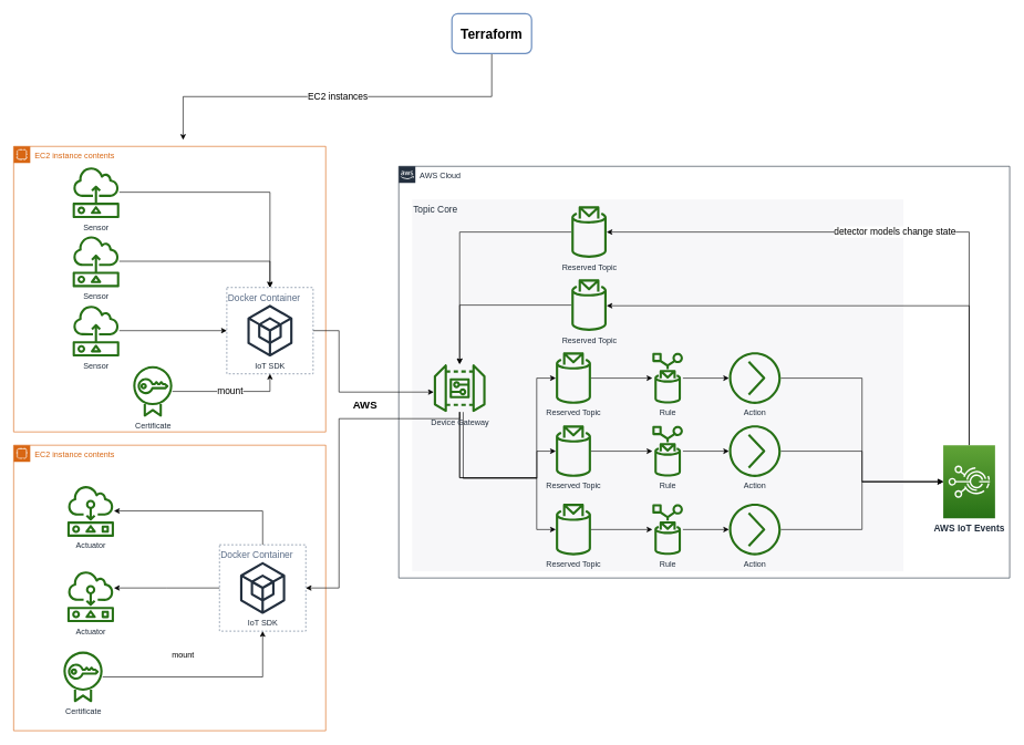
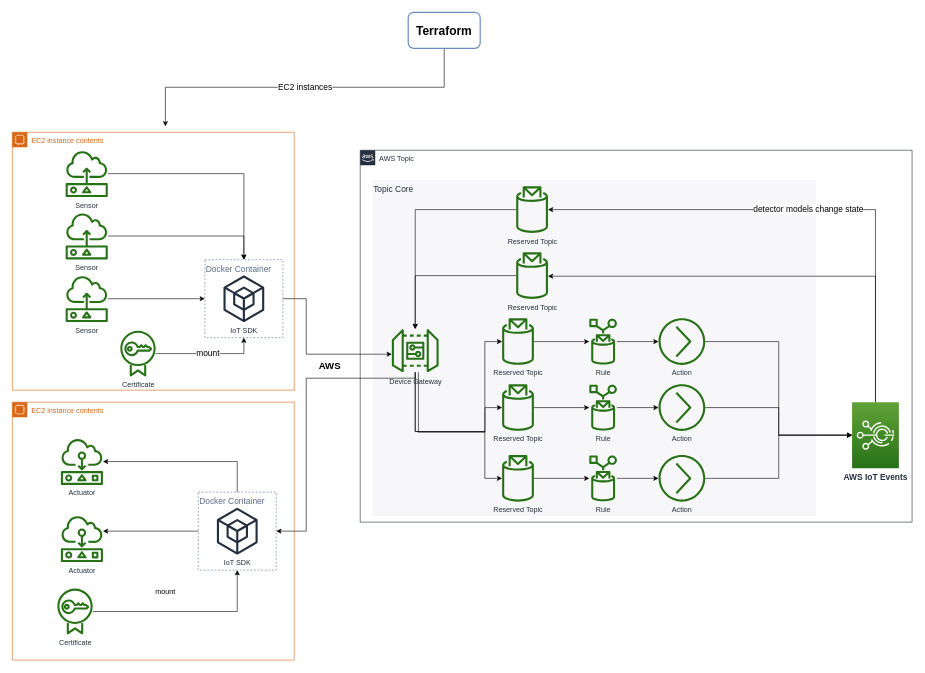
  <mxCell id="0" />
  <mxCell id="1" parent="0" />
  <mxCell id="2" value="EC2 instance contents" style="points=[[0,0],[0.25,0],[0.5,0],[0.75,0],[1,0],[1,0.25],[1,0.5],[1,0.75],[1,1],[0.75,1],[0.5,1],[0.25,1],[0,1],[0,0.75],[0,0.5],[0,0.25]];outlineConnect=0;gradientColor=none;html=1;whiteSpace=wrap;fontSize=12;fontStyle=0;shape=mxgraph.aws4.group;grIcon=mxgraph.aws4.group_ec2_instance_contents;strokeColor=#D86613;fillColor=none;verticalAlign=top;align=left;spacingLeft=30;fontColor=#D86613;dashed=0;" parent="1" vertex="1"><mxGeometry x="20" y="670" width="470" height="430" as="geometry" /></mxCell>
  <mxCell id="3" value="EC2 instance contents" style="points=[[0,0],[0.25,0],[0.5,0],[0.75,0],[1,0],[1,0.25],[1,0.5],[1,0.75],[1,1],[0.75,1],[0.5,1],[0.25,1],[0,1],[0,0.75],[0,0.5],[0,0.25]];outlineConnect=0;gradientColor=none;html=1;whiteSpace=wrap;fontSize=12;fontStyle=0;shape=mxgraph.aws4.group;grIcon=mxgraph.aws4.group_ec2_instance_contents;strokeColor=#D86613;fillColor=none;verticalAlign=top;align=left;spacingLeft=30;fontColor=#D86613;dashed=0;" parent="1" vertex="1"><mxGeometry x="20" y="220" width="470" height="430" as="geometry" /></mxCell>
- <mxCell id="4" value="AWS Cloud" style="points=[[0,0],[0.25,0],[0.5,0],[0.75,0],[1,0],[1,0.25],[1,0.5],[1,0.75],[1,1],[0.75,1],[0.5,1],[0.25,1],[0,1],[0,0.75],[0,0.5],[0,0.25]];outlineConnect=0;gradientColor=none;html=1;whiteSpace=wrap;fontSize=12;fontStyle=0;shape=mxgraph.aws4.group;grIcon=mxgraph.aws4.group_aws_cloud_alt;strokeColor=#232F3E;fillColor=none;verticalAlign=top;align=left;spacingLeft=30;fontColor=#232F3E;dashed=0;" parent="1" vertex="1"><mxGeometry x="600" y="250" width="920" height="620" as="geometry" /></mxCell>
+ <mxCell id="4" value="AWS Topic" style="points=[[0,0],[0.25,0],[0.5,0],[0.75,0],[1,0],[1,0.25],[1,0.5],[1,0.75],[1,1],[0.75,1],[0.5,1],[0.25,1],[0,1],[0,0.75],[0,0.5],[0,0.25]];outlineConnect=0;gradientColor=none;html=1;whiteSpace=wrap;fontSize=12;fontStyle=0;shape=mxgraph.aws4.group;grIcon=mxgraph.aws4.group_aws_cloud_alt;strokeColor=#232F3E;fillColor=none;verticalAlign=top;align=left;spacingLeft=30;fontColor=#232F3E;dashed=0;" parent="1" vertex="1"><mxGeometry x="600" y="250" width="920" height="620" as="geometry" /></mxCell>
  <mxCell id="5" value="Topic Core" style="fillColor=#EFF0F3;strokeColor=none;dashed=0;verticalAlign=top;fontStyle=0;fontColor=#232F3D;fontSize=14;align=left;html=1;opacity=50;" parent="1" vertex="1"><mxGeometry x="620" y="300" width="740" height="560" as="geometry" /></mxCell>
  <mxCell id="6" value="&lt;div&gt;detector models change state&lt;/div&gt;" style="edgeStyle=orthogonalEdgeStyle;rounded=0;orthogonalLoop=1;jettySize=auto;html=1;fontSize=14;startArrow=none;startFill=0;labelPosition=center;verticalLabelPosition=middle;align=center;verticalAlign=middle;" parent="1" source="8" target="18" edge="1"><mxGeometry relative="1" as="geometry"><Array as="points"><mxPoint x="1459" y="349" /></Array></mxGeometry></mxCell>
  <mxCell id="7" style="edgeStyle=orthogonalEdgeStyle;rounded=0;orthogonalLoop=1;jettySize=auto;html=1;fontSize=14;startArrow=none;startFill=0;endArrow=classic;endFill=1;sourcePerimeterSpacing=0;" parent="1" source="8" target="43" edge="1"><mxGeometry relative="1" as="geometry"><Array as="points"><mxPoint x="1459" y="460" /></Array></mxGeometry></mxCell>
  <mxCell id="8" value="&lt;b&gt;&lt;font style=&quot;font-size: 14px&quot;&gt;AWS IoT Events&lt;br&gt;&lt;/font&gt;&lt;/b&gt;" style="points=[[0,0,0],[0.25,0,0],[0.5,0,0],[0.75,0,0],[1,0,0],[0,1,0],[0.25,1,0],[0.5,1,0],[0.75,1,0],[1,1,0],[0,0.25,0],[0,0.5,0],[0,0.75,0],[1,0.25,0],[1,0.5,0],[1,0.75,0]];outlineConnect=0;fontColor=#232F3E;gradientColor=#60A337;gradientDirection=north;fillColor=#277116;strokeColor=#ffffff;dashed=0;verticalLabelPosition=bottom;verticalAlign=top;align=center;html=1;fontSize=12;fontStyle=0;aspect=fixed;shape=mxgraph.aws4.resourceIcon;resIcon=mxgraph.aws4.iot_events;" parent="1" vertex="1"><mxGeometry x="1420" y="670" width="78" height="110" as="geometry" /></mxCell>
  <mxCell id="9" style="edgeStyle=orthogonalEdgeStyle;orthogonalLoop=1;jettySize=auto;html=1;entryX=0;entryY=0.5;entryDx=0;entryDy=0;entryPerimeter=0;rounded=0;" parent="1" source="27" target="8" edge="1"><mxGeometry relative="1" as="geometry" /></mxCell>
  <mxCell id="10" style="edgeStyle=orthogonalEdgeStyle;rounded=0;orthogonalLoop=1;jettySize=auto;html=1;fontSize=16;startArrow=none;startFill=0;exitX=1;exitY=0.5;exitDx=0;exitDy=0;" parent="1" source="62" target="41" edge="1"><mxGeometry relative="1" as="geometry"><mxPoint x="431.927" y="477.5" as="sourcePoint" /><Array as="points"><mxPoint y="498" x="510" /><mxPoint y="590" x="510" /></Array></mxGeometry></mxCell>
  <mxCell id="11" style="edgeStyle=orthogonalEdgeStyle;rounded=0;orthogonalLoop=1;jettySize=auto;html=1;entryX=0;entryY=0.5;entryDx=0;entryDy=0;entryPerimeter=0;fontSize=14;startArrow=none;startFill=0;" parent="1" source="33" target="8" edge="1"><mxGeometry relative="1" as="geometry" /></mxCell>
  <mxCell id="12" style="edgeStyle=orthogonalEdgeStyle;rounded=0;orthogonalLoop=1;jettySize=auto;html=1;entryX=0;entryY=0.5;entryDx=0;entryDy=0;entryPerimeter=0;fontSize=14;startArrow=none;startFill=0;" parent="1" source="39" target="8" edge="1"><mxGeometry relative="1" as="geometry" /></mxCell>
  <mxCell id="13" style="edgeStyle=orthogonalEdgeStyle;rounded=0;orthogonalLoop=1;jettySize=auto;html=1;fontSize=14;startArrow=none;startFill=0;entryX=1;entryY=0.5;entryDx=0;entryDy=0;" parent="1" source="41" target="65" edge="1"><mxGeometry relative="1" as="geometry"><Array as="points"><mxPoint y="630" x="510" /><mxPoint y="885" x="510" /></Array><mxPoint x="433.787" y="898" as="targetPoint" /></mxGeometry></mxCell>
  <mxCell id="14" style="edgeStyle=orthogonalEdgeStyle;rounded=0;orthogonalLoop=1;jettySize=auto;html=1;fontSize=14;startArrow=none;startFill=0;" parent="1" source="41" target="24" edge="1"><mxGeometry x="90" y="-230" as="geometry"><Array as="points"><mxPoint x="807.692" y="719" /><mxPoint x="807.692" y="569" /></Array></mxGeometry></mxCell>
  <mxCell id="15" style="edgeStyle=orthogonalEdgeStyle;rounded=0;orthogonalLoop=1;jettySize=auto;html=1;fontSize=14;startArrow=none;startFill=0;" parent="1" source="41" target="36" edge="1"><mxGeometry x="90" y="-230" as="geometry"><Array as="points"><mxPoint x="807.692" y="719" /><mxPoint x="807.692" y="797" /></Array></mxGeometry></mxCell>
  <mxCell id="16" style="edgeStyle=orthogonalEdgeStyle;rounded=0;orthogonalLoop=1;jettySize=auto;html=1;fontSize=14;startArrow=none;startFill=0;endArrow=classic;endFill=1;spacingBottom=0;sourcePerimeterSpacing=0;" parent="1" source="41" target="30" edge="1"><mxGeometry x="90" y="-230" as="geometry"><Array as="points"><mxPoint x="697" y="720" /><mxPoint x="808" y="720" /><mxPoint x="808" y="679" /></Array></mxGeometry></mxCell>
  <mxCell id="17" style="edgeStyle=orthogonalEdgeStyle;rounded=0;orthogonalLoop=1;jettySize=auto;html=1;" parent="1" source="18" target="41" edge="1"><mxGeometry x="148.846" y="-210" as="geometry" /></mxCell>
  <mxCell id="18" value="&lt;div&gt;Reserved Topic&lt;/div&gt;" style="outlineConnect=0;fontColor=#232F3E;gradientColor=none;fillColor=#277116;strokeColor=none;dashed=0;verticalLabelPosition=bottom;verticalAlign=top;align=center;html=1;fontSize=12;fontStyle=0;aspect=fixed;pointerEvents=1;shape=mxgraph.aws4.topic_2;" parent="1" vertex="1"><mxGeometry x="860.002" y="310" width="53" height="78" as="geometry" /></mxCell>
  <mxCell id="19" style="edgeStyle=orthogonalEdgeStyle;rounded=0;orthogonalLoop=1;jettySize=auto;html=1;" parent="1" edge="1"><mxGeometry x="278.846" y="-210" as="geometry"><mxPoint x="1034.615" y="719" as="sourcePoint" /></mxGeometry></mxCell>
  <mxCell id="20" style="edgeStyle=orthogonalEdgeStyle;rounded=0;orthogonalLoop=1;jettySize=auto;html=1;" parent="1" edge="1"><mxGeometry x="278.846" y="-210" as="geometry"><mxPoint x="1165" y="719.083" as="sourcePoint" /></mxGeometry></mxCell>
  <mxCell id="21" style="edgeStyle=orthogonalEdgeStyle;rounded=0;orthogonalLoop=1;jettySize=auto;html=1;" parent="1" edge="1"><mxGeometry x="278.846" y="-210" as="geometry"><mxPoint x="1111.923" y="839" as="targetPoint" /></mxGeometry></mxCell>
  <mxCell id="22" style="edgeStyle=orthogonalEdgeStyle;rounded=0;orthogonalLoop=1;jettySize=auto;html=1;" parent="1" edge="1"><mxGeometry x="278.846" y="-210" as="geometry"><mxPoint x="1227.308" y="839" as="targetPoint" /></mxGeometry></mxCell>
  <mxCell id="23" value="" style="group" parent="1" vertex="1" connectable="0"><mxGeometry x="836.538" y="530" width="350.769" height="78" as="geometry" /></mxCell>
  <mxCell id="24" value="Reserved Topic" style="outlineConnect=0;fontColor=#232F3E;gradientColor=none;fillColor=#277116;strokeColor=none;dashed=0;verticalLabelPosition=bottom;verticalAlign=top;align=center;html=1;fontSize=12;fontStyle=0;aspect=fixed;pointerEvents=1;shape=mxgraph.aws4.topic_2;" parent="23" vertex="1"><mxGeometry width="53" height="78" as="geometry" /></mxCell>
  <mxCell id="25" value="Rule" style="outlineConnect=0;fontColor=#232F3E;gradientColor=none;fillColor=#277116;strokeColor=none;dashed=0;verticalLabelPosition=bottom;verticalAlign=top;align=center;html=1;fontSize=12;fontStyle=0;aspect=fixed;pointerEvents=1;shape=mxgraph.aws4.rule;" parent="23" vertex="1"><mxGeometry x="145.385" width="46" height="78" as="geometry" /></mxCell>
  <mxCell id="26" style="edgeStyle=orthogonalEdgeStyle;rounded=0;orthogonalLoop=1;jettySize=auto;html=1;" parent="23" source="24" target="25" edge="1"><mxGeometry x="-177.692" y="-230" as="geometry" /></mxCell>
  <mxCell id="27" value="Action" style="outlineConnect=0;fontColor=#232F3E;gradientColor=none;fillColor=#277116;strokeColor=none;dashed=0;verticalLabelPosition=bottom;verticalAlign=top;align=center;html=1;fontSize=12;fontStyle=0;aspect=fixed;pointerEvents=1;shape=mxgraph.aws4.action;" parent="23" vertex="1"><mxGeometry x="260.769" width="78" height="78" as="geometry" /></mxCell>
  <mxCell id="28" style="edgeStyle=orthogonalEdgeStyle;rounded=0;orthogonalLoop=1;jettySize=auto;html=1;" parent="23" source="25" target="27" edge="1"><mxGeometry x="-177.692" y="-230" as="geometry" /></mxCell>
  <mxCell id="29" value="" style="group" parent="1" vertex="1" connectable="0"><mxGeometry x="836.538" y="640" width="350.769" height="78" as="geometry" /></mxCell>
  <mxCell id="30" value="Reserved Topic" style="outlineConnect=0;fontColor=#232F3E;gradientColor=none;fillColor=#277116;strokeColor=none;dashed=0;verticalLabelPosition=bottom;verticalAlign=top;align=center;html=1;fontSize=12;fontStyle=0;aspect=fixed;pointerEvents=1;shape=mxgraph.aws4.topic_2;" parent="29" vertex="1"><mxGeometry width="53" height="78" as="geometry" /></mxCell>
  <mxCell id="31" value="Rule" style="outlineConnect=0;fontColor=#232F3E;gradientColor=none;fillColor=#277116;strokeColor=none;dashed=0;verticalLabelPosition=bottom;verticalAlign=top;align=center;html=1;fontSize=12;fontStyle=0;aspect=fixed;pointerEvents=1;shape=mxgraph.aws4.rule;" parent="29" vertex="1"><mxGeometry x="145.385" width="46" height="78" as="geometry" /></mxCell>
  <mxCell id="32" style="edgeStyle=orthogonalEdgeStyle;rounded=0;orthogonalLoop=1;jettySize=auto;html=1;" parent="29" source="30" target="31" edge="1"><mxGeometry x="-177.692" y="-230" as="geometry" /></mxCell>
  <mxCell id="33" value="Action" style="outlineConnect=0;fontColor=#232F3E;gradientColor=none;fillColor=#277116;strokeColor=none;dashed=0;verticalLabelPosition=bottom;verticalAlign=top;align=center;html=1;fontSize=12;fontStyle=0;aspect=fixed;pointerEvents=1;shape=mxgraph.aws4.action;" parent="29" vertex="1"><mxGeometry x="260.769" width="78" height="78" as="geometry" /></mxCell>
  <mxCell id="34" style="edgeStyle=orthogonalEdgeStyle;rounded=0;orthogonalLoop=1;jettySize=auto;html=1;" parent="29" source="31" target="33" edge="1"><mxGeometry x="-177.692" y="-230" as="geometry" /></mxCell>
  <mxCell id="35" value="" style="group" parent="1" vertex="1" connectable="0"><mxGeometry x="836.538" y="758" width="350.769" height="78" as="geometry" /></mxCell>
  <mxCell id="36" value="Reserved Topic" style="outlineConnect=0;fontColor=#232F3E;gradientColor=none;fillColor=#277116;strokeColor=none;dashed=0;verticalLabelPosition=bottom;verticalAlign=top;align=center;html=1;fontSize=12;fontStyle=0;aspect=fixed;pointerEvents=1;shape=mxgraph.aws4.topic_2;" parent="35" vertex="1"><mxGeometry width="53" height="78" as="geometry" /></mxCell>
  <mxCell id="37" value="Rule" style="outlineConnect=0;fontColor=#232F3E;gradientColor=none;fillColor=#277116;strokeColor=none;dashed=0;verticalLabelPosition=bottom;verticalAlign=top;align=center;html=1;fontSize=12;fontStyle=0;aspect=fixed;pointerEvents=1;shape=mxgraph.aws4.rule;" parent="35" vertex="1"><mxGeometry x="145.385" width="46" height="78" as="geometry" /></mxCell>
  <mxCell id="38" style="edgeStyle=orthogonalEdgeStyle;rounded=0;orthogonalLoop=1;jettySize=auto;html=1;" parent="35" source="36" target="37" edge="1"><mxGeometry x="-177.692" y="-230" as="geometry" /></mxCell>
  <mxCell id="39" value="Action" style="outlineConnect=0;fontColor=#232F3E;gradientColor=none;fillColor=#277116;strokeColor=none;dashed=0;verticalLabelPosition=bottom;verticalAlign=top;align=center;html=1;fontSize=12;fontStyle=0;aspect=fixed;pointerEvents=1;shape=mxgraph.aws4.action;" parent="35" vertex="1"><mxGeometry x="260.769" width="78" height="78" as="geometry" /></mxCell>
  <mxCell id="40" style="edgeStyle=orthogonalEdgeStyle;rounded=0;orthogonalLoop=1;jettySize=auto;html=1;" parent="35" source="37" target="39" edge="1"><mxGeometry x="-177.692" y="-230" as="geometry" /></mxCell>
  <mxCell id="41" value="Device Gateway" style="outlineConnect=0;fontColor=#232F3E;gradientColor=none;fillColor=#277116;strokeColor=none;dashed=0;verticalLabelPosition=bottom;verticalAlign=top;align=center;html=1;fontSize=12;fontStyle=0;aspect=fixed;pointerEvents=1;shape=mxgraph.aws4.iot_device_gateway;" parent="1" vertex="1"><mxGeometry x="652.692" y="545" width="78" height="78" as="geometry" /></mxCell>
  <mxCell id="42" style="edgeStyle=orthogonalEdgeStyle;rounded=0;orthogonalLoop=1;jettySize=auto;html=1;fontSize=14;startArrow=none;startFill=0;endArrow=classic;endFill=1;sourcePerimeterSpacing=0;" parent="1" source="43" target="41" edge="1"><mxGeometry relative="1" as="geometry" /></mxCell>
  <mxCell id="43" value="&lt;div&gt;Reserved Topic&lt;/div&gt;" style="outlineConnect=0;fontColor=#232F3E;gradientColor=none;fillColor=#277116;strokeColor=none;dashed=0;verticalLabelPosition=bottom;verticalAlign=top;align=center;html=1;fontSize=12;fontStyle=0;aspect=fixed;pointerEvents=1;shape=mxgraph.aws4.topic_2;" parent="1" vertex="1"><mxGeometry x="860.002" y="420" width="53" height="78" as="geometry" /></mxCell>
  <mxCell id="44" value="EC2 instances" style="edgeStyle=elbowEdgeStyle;rounded=0;orthogonalLoop=1;jettySize=auto;html=1;fontSize=14;startArrow=none;startFill=0;endArrow=classic;endFill=1;sourcePerimeterSpacing=0;entryX=0.543;entryY=-0.023;entryDx=0;entryDy=0;entryPerimeter=0;elbow=vertical;" parent="1" source="45" target="3" edge="1"><mxGeometry relative="1" as="geometry"><mxPoint x="275" y="180" as="targetPoint" /></mxGeometry></mxCell>
  <mxCell id="45" value="&lt;div style=&quot;font-size: 20px&quot; align=&quot;center&quot;&gt;&lt;font style=&quot;font-size: 20px&quot;&gt;&lt;b&gt;Terraform&lt;/b&gt;&lt;/font&gt;&lt;/div&gt;" style="whiteSpace=wrap;html=1;fontSize=14;strokeWidth=2;align=center;strokeColor=#6c8ebf;fillColor=none;rounded=1;" parent="1" vertex="1"><mxGeometry x="680" y="20" width="120" height="60" as="geometry" /></mxCell>
  <mxCell id="46" style="edgeStyle=orthogonalEdgeStyle;rounded=0;orthogonalLoop=1;jettySize=auto;html=1;entryX=0.5;entryY=0;entryDx=0;entryDy=0;fontSize=14;startArrow=none;startFill=0;endArrow=classic;endFill=1;sourcePerimeterSpacing=0;" parent="1" source="47" target="62" edge="1"><mxGeometry relative="1" as="geometry" /></mxCell>
  <mxCell id="47" value="Sensor" style="outlineConnect=0;fontColor=#232F3E;gradientColor=none;fillColor=#277116;strokeColor=none;dashed=0;verticalLabelPosition=bottom;verticalAlign=top;align=center;html=1;fontSize=12;fontStyle=0;aspect=fixed;pointerEvents=1;shape=mxgraph.aws4.sensor;" parent="1" vertex="1"><mxGeometry x="108" y="250" width="72" height="78" as="geometry" /></mxCell>
  <mxCell id="48" style="edgeStyle=orthogonalEdgeStyle;rounded=0;orthogonalLoop=1;jettySize=auto;html=1;fontSize=14;startArrow=none;startFill=0;" parent="1" source="49" target="62" edge="1"><mxGeometry x="-420" y="-250" as="geometry"><mxPoint x="250" y="505" as="targetPoint" /></mxGeometry></mxCell>
  <mxCell id="49" value="Sensor" style="outlineConnect=0;fontColor=#232F3E;gradientColor=none;fillColor=#277116;strokeColor=none;dashed=0;verticalLabelPosition=bottom;verticalAlign=top;align=center;html=1;fontSize=12;fontStyle=0;aspect=fixed;pointerEvents=1;shape=mxgraph.aws4.sensor;" parent="1" vertex="1"><mxGeometry x="108" y="354" width="72" height="78" as="geometry" /></mxCell>
  <mxCell id="50" style="edgeStyle=orthogonalEdgeStyle;rounded=0;orthogonalLoop=1;jettySize=auto;html=1;fontSize=14;startArrow=none;startFill=0;" parent="1" source="51" target="62" edge="1"><mxGeometry x="-420" y="-250" as="geometry"><mxPoint x="250" y="505" as="targetPoint" /></mxGeometry></mxCell>
  <mxCell id="51" value="Sensor" style="outlineConnect=0;fontColor=#232F3E;gradientColor=none;fillColor=#277116;strokeColor=none;dashed=0;verticalLabelPosition=bottom;verticalAlign=top;align=center;html=1;fontSize=12;fontStyle=0;aspect=fixed;pointerEvents=1;shape=mxgraph.aws4.sensor;" parent="1" vertex="1"><mxGeometry x="108" y="458.5" width="72" height="78" as="geometry" /></mxCell>
  <mxCell id="52" value="mount" style="edgeStyle=orthogonalEdgeStyle;rounded=0;orthogonalLoop=1;jettySize=auto;html=1;entryX=0.5;entryY=1;entryDx=0;entryDy=0;fontSize=14;startArrow=none;startFill=0;endArrow=classic;endFill=1;sourcePerimeterSpacing=0;" parent="1" source="53" target="62" edge="1"><mxGeometry relative="1" as="geometry" /></mxCell>
  <mxCell id="53" value="Certificate" style="outlineConnect=0;fontColor=#232F3E;gradientColor=none;fillColor=#277116;strokeColor=none;dashed=0;verticalLabelPosition=bottom;verticalAlign=top;align=center;html=1;fontSize=12;fontStyle=0;aspect=fixed;pointerEvents=1;shape=mxgraph.aws4.certificate_manager;" parent="1" vertex="1"><mxGeometry x="200" y="550" width="59" height="78" as="geometry" /></mxCell>
  <mxCell id="54" value="&lt;font style=&quot;font-size: 12px&quot;&gt;mount&lt;/font&gt;" style="edgeStyle=orthogonalEdgeStyle;rounded=0;orthogonalLoop=1;jettySize=auto;html=1;entryX=0.5;entryY=1;entryDx=0;entryDy=0;fontSize=14;startArrow=none;startFill=0;" parent="1" source="55" target="65" edge="1"><mxGeometry x="-425" y="200" as="geometry"><mxPoint x="400" y="970" as="targetPoint" /></mxGeometry></mxCell>
  <mxCell id="55" value="Certificate" style="outlineConnect=0;fontColor=#232F3E;gradientColor=none;fillColor=#277116;strokeColor=none;dashed=0;verticalLabelPosition=bottom;verticalAlign=top;align=center;html=1;fontSize=12;fontStyle=0;aspect=fixed;pointerEvents=1;shape=mxgraph.aws4.certificate_manager;" parent="1" vertex="1"><mxGeometry x="95" y="980" width="59" height="78" as="geometry" /></mxCell>
  <mxCell id="56" value="Actuator" style="outlineConnect=0;fontColor=#232F3E;gradientColor=none;fillColor=#277116;strokeColor=none;dashed=0;verticalLabelPosition=bottom;verticalAlign=top;align=center;html=1;fontSize=12;fontStyle=0;aspect=fixed;pointerEvents=1;shape=mxgraph.aws4.actuator;" parent="1" vertex="1"><mxGeometry x="100" y="730" width="72" height="78" as="geometry" /></mxCell>
  <mxCell id="57" value="Actuator" style="outlineConnect=0;fontColor=#232F3E;gradientColor=none;fillColor=#277116;strokeColor=none;dashed=0;verticalLabelPosition=bottom;verticalAlign=top;align=center;html=1;fontSize=12;fontStyle=0;aspect=fixed;pointerEvents=1;shape=mxgraph.aws4.actuator;" parent="1" vertex="1"><mxGeometry x="100" y="858.5" width="72" height="78" as="geometry" /></mxCell>
  <mxCell id="58" style="edgeStyle=orthogonalEdgeStyle;rounded=0;orthogonalLoop=1;jettySize=auto;html=1;fontSize=14;startArrow=none;startFill=0;exitX=0;exitY=0.5;exitDx=0;exitDy=0;" parent="1" source="65" target="57" edge="1"><mxGeometry x="-425" y="200" as="geometry"><mxPoint x="366.213" y="897.5" as="sourcePoint" /><Array as="points"><mxPoint x="250" y="885" /><mxPoint x="250" y="885" /></Array></mxGeometry></mxCell>
  <mxCell id="59" style="edgeStyle=orthogonalEdgeStyle;rounded=0;orthogonalLoop=1;jettySize=auto;html=1;fontSize=14;startArrow=none;startFill=0;endArrow=classic;endFill=1;sourcePerimeterSpacing=0;exitX=0.5;exitY=0;exitDx=0;exitDy=0;" parent="1" source="65" target="56" edge="1"><mxGeometry x="-425" y="200" as="geometry"><Array as="points"><mxPoint x="395" y="769" /></Array><mxPoint x="366.213" y="897.5" as="sourcePoint" /></mxGeometry></mxCell>
  <mxCell id="60" value="" style="group" parent="1" vertex="1" connectable="0"><mxGeometry x="341" y="432.5" width="130" height="130" as="geometry" /></mxCell>
  <mxCell id="61" value="" style="group" vertex="1" connectable="0" parent="60"><mxGeometry width="130" height="130" as="geometry" /></mxCell>
  <mxCell id="62" value="Docker Container" style="fillColor=none;strokeColor=#5A6C86;dashed=1;verticalAlign=top;fontStyle=0;fontColor=#5A6C86;fontSize=14;align=left;html=1;" parent="61" vertex="1"><mxGeometry width="130" height="130" as="geometry" /></mxCell>
  <mxCell id="63" value="IoT SDK" style="outlineConnect=0;fontColor=#232F3E;gradientColor=none;fillColor=#232F3E;strokeColor=none;dashed=0;verticalLabelPosition=bottom;verticalAlign=top;align=center;html=1;fontSize=12;fontStyle=0;aspect=fixed;pointerEvents=1;shape=mxgraph.aws4.external_sdk;" parent="61" vertex="1"><mxGeometry x="31" y="26" width="68" height="78" as="geometry" /></mxCell>
  <mxCell id="64" value="" style="group" vertex="1" connectable="0" parent="1"><mxGeometry x="330" y="820" width="130" height="130" as="geometry" /></mxCell>
  <mxCell id="65" value="Docker Container" style="fillColor=none;strokeColor=#5A6C86;dashed=1;verticalAlign=top;fontStyle=0;fontColor=#5A6C86;fontSize=14;align=left;html=1;" vertex="1" parent="64"><mxGeometry width="130" height="130" as="geometry" /></mxCell>
  <mxCell id="66" value="IoT SDK" style="outlineConnect=0;fontColor=#232F3E;gradientColor=none;fillColor=#232F3E;strokeColor=none;dashed=0;verticalLabelPosition=bottom;verticalAlign=top;align=center;html=1;fontSize=12;fontStyle=0;aspect=fixed;pointerEvents=1;shape=mxgraph.aws4.external_sdk;" vertex="1" parent="64"><mxGeometry x="31" y="26" width="68" height="78" as="geometry" /></mxCell>
  <mxCell id="67" value="&lt;b&gt;&lt;font style=&quot;font-size: 16px&quot;&gt;AWS&lt;/font&gt;&lt;/b&gt;" style="text;html=1;align=center;verticalAlign=middle;resizable=0;points=[];autosize=1;" vertex="1" parent="1"><mxGeometry x="519" y="599" width="60" height="20" as="geometry" /></mxCell>
